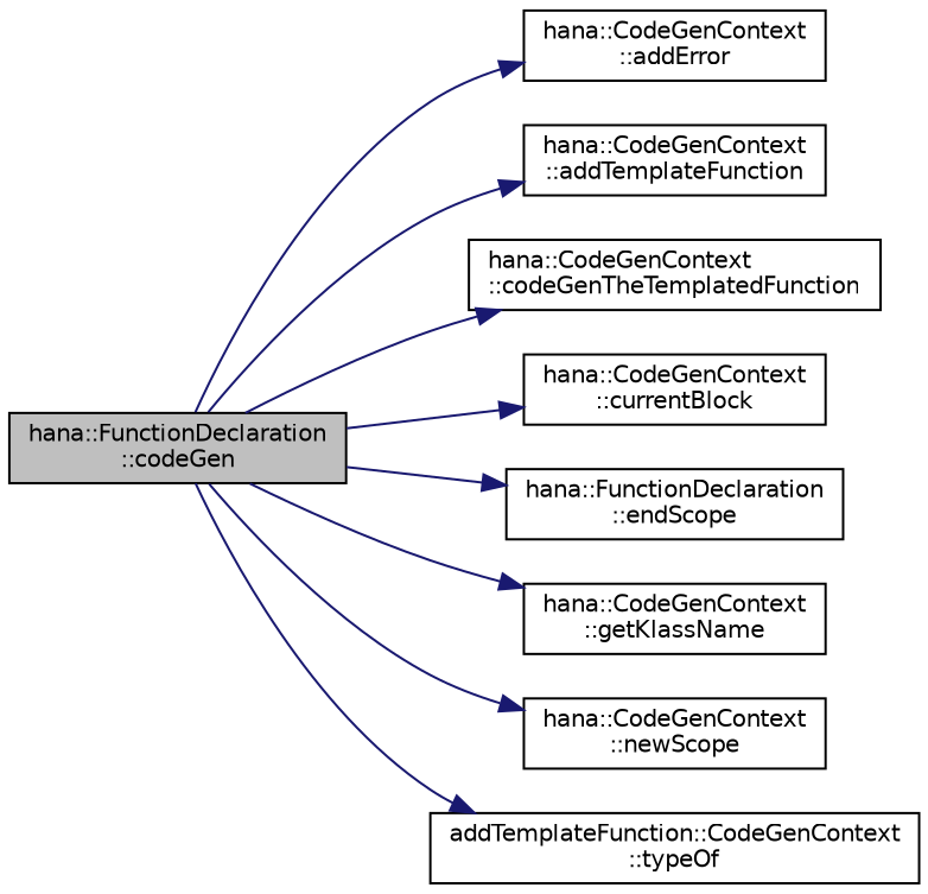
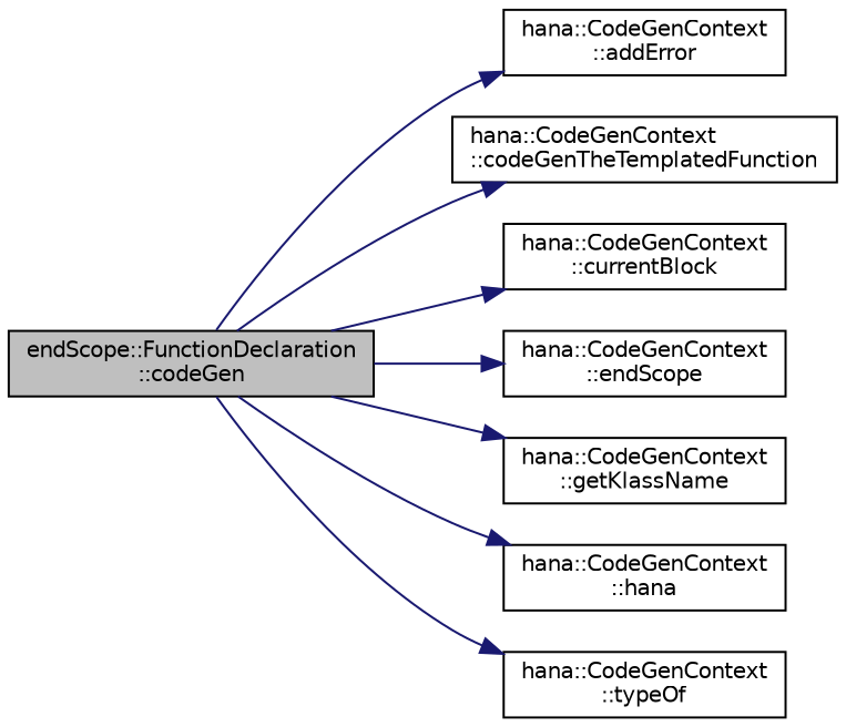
  digraph {
    rankdir=LR
    node [color=black fillcolor=white fontname=Helvetica fontsize=10 shape=record style=filled]
    edge [color=midnightblue fontname=Helvetica fontsize=10 labelfontname=Helvetica labelfontsize=10 style=solid]
-   n1 [fillcolor=grey75 fontcolor=black height=0.2 label="hana::FunctionDeclaration\l::codeGen" width=0.4]
+   n1 [fillcolor=grey75 fontcolor=black height=0.2 label="endScope::FunctionDeclaration\l::codeGen" width=0.4]
    n2 [height=0.2 label="hana::CodeGenContext\l::addError" width=0.4]
-   n3 [height=0.2 label="hana::CodeGenContext\l::addTemplateFunction" width=0.4]
    n4 [height=0.2 label="hana::CodeGenContext\l::codeGenTheTemplatedFunction" width=0.4]
    n5 [height=0.2 label="hana::CodeGenContext\l::currentBlock" width=0.4]
-   n6 [height=0.2 label="hana::FunctionDeclaration\l::endScope" width=0.4]
+   n6 [height=0.2 label="hana::CodeGenContext\l::endScope" width=0.4]
    n7 [height=0.2 label="hana::CodeGenContext\l::getKlassName" width=0.4]
-   n8 [height=0.2 label="hana::CodeGenContext\l::newScope" width=0.4]
-   n9 [height=0.2 label="addTemplateFunction::CodeGenContext\l::typeOf" width=0.4]
+   n8 [height=0.2 label="hana::CodeGenContext\l::hana" width=0.4]
+   n9 [height=0.2 label="hana::CodeGenContext\l::typeOf" width=0.4]
    n1 -> n2
-   n1 -> n3
    n1 -> n4
    n1 -> n5
    n1 -> n6
    n1 -> n7
    n1 -> n8
    n1 -> n9
  }
